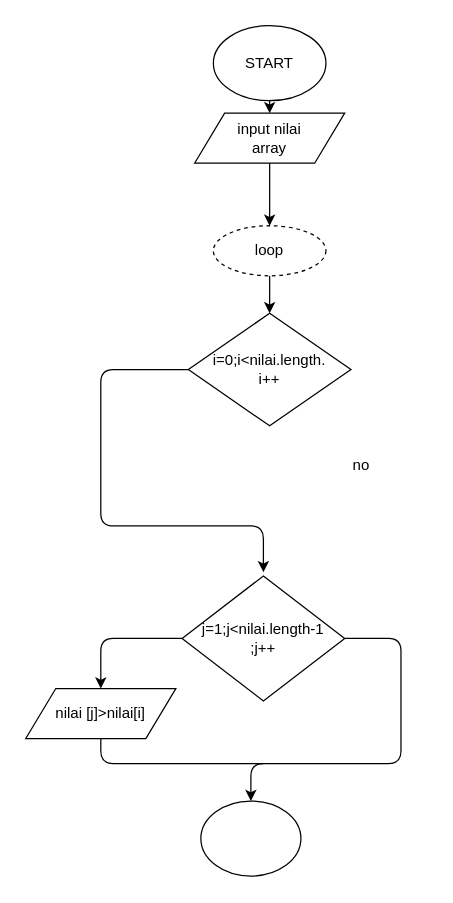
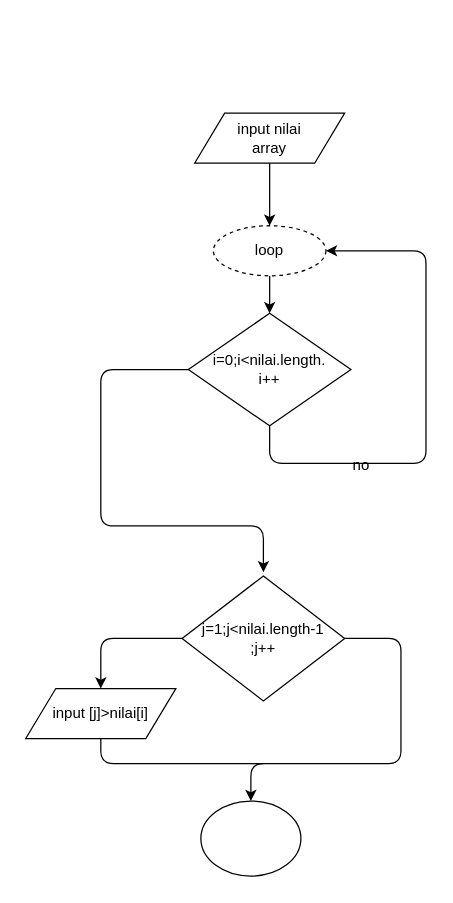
  <mxCell id="0" />
  <mxCell id="1" parent="0" />
- <mxCell id="2" value="START" style="ellipse;whiteSpace=wrap;html=1;" vertex="1" parent="1"><mxGeometry x="170" y="20" width="90" height="60" as="geometry" /></mxCell>
- <mxCell id="3" value="" style="endArrow=classic;html=1;exitX=0.5;exitY=1;exitDx=0;exitDy=0;" edge="1" parent="1" source="2" target="4"><mxGeometry width="50" height="50" relative="1" as="geometry"><mxPoint x="160" y="250" as="sourcePoint" /><mxPoint x="215" y="110" as="targetPoint" /></mxGeometry></mxCell>
  <mxCell id="4" value="input nilai&lt;br&gt;array" style="shape=parallelogram;perimeter=parallelogramPerimeter;whiteSpace=wrap;html=1;" vertex="1" parent="1"><mxGeometry x="155" y="90" width="120" height="40" as="geometry" /></mxCell>
  <mxCell id="5" value="" style="endArrow=classic;html=1;exitX=0.5;exitY=1;exitDx=0;exitDy=0;" edge="1" parent="1" source="4" target="7"><mxGeometry width="50" height="50" relative="1" as="geometry"><mxPoint x="210" y="160" as="sourcePoint" /><mxPoint x="215" y="180" as="targetPoint" /></mxGeometry></mxCell>
  <mxCell id="6" value="" style="edgeStyle=orthogonalEdgeStyle;rounded=0;orthogonalLoop=1;jettySize=auto;html=1;" edge="1" parent="1" source="7"><mxGeometry relative="1" as="geometry"><mxPoint x="215" y="250" as="targetPoint" /></mxGeometry></mxCell>
  <mxCell id="7" value="loop" style="ellipse;whiteSpace=wrap;html=1;dashed=1;" vertex="1" parent="1"><mxGeometry x="170" y="180" width="90" height="40" as="geometry" /></mxCell>
  <mxCell id="8" value="i=0;i&amp;lt;nilai.length.&lt;br&gt;i++" style="rhombus;whiteSpace=wrap;html=1;" vertex="1" parent="1"><mxGeometry x="150" y="250" width="130" height="90" as="geometry" /></mxCell>
+ <mxCell id="9" value="" style="endArrow=classic;html=1;exitX=0.5;exitY=1;exitDx=0;exitDy=0;entryX=1;entryY=0.5;entryDx=0;entryDy=0;" edge="1" parent="1" source="8" target="7"><mxGeometry width="50" height="50" relative="1" as="geometry"><mxPoint x="240" y="370" as="sourcePoint" /><mxPoint x="340" y="180" as="targetPoint" /><Array as="points"><mxPoint x="215" y="370" /><mxPoint x="340" y="370" /><mxPoint x="340" y="200" /></Array></mxGeometry></mxCell>
  <mxCell id="10" value="no" style="text;html=1;align=center;verticalAlign=middle;resizable=0;points=[];autosize=1;" vertex="1" parent="1"><mxGeometry x="273" y="362" width="30" height="20" as="geometry" /></mxCell>
  <mxCell id="11" value="" style="endArrow=classic;html=1;exitX=0;exitY=0.5;exitDx=0;exitDy=0;" edge="1" parent="1" source="8"><mxGeometry width="50" height="50" relative="1" as="geometry"><mxPoint x="60" y="350" as="sourcePoint" /><mxPoint x="210" y="457" as="targetPoint" /><Array as="points"><mxPoint x="80" y="295" /><mxPoint x="80" y="420" /><mxPoint x="210" y="420" /></Array></mxGeometry></mxCell>
  <mxCell id="12" value="j=1;j&amp;lt;nilai.length-1&lt;br&gt;;j++" style="rhombus;whiteSpace=wrap;html=1;" vertex="1" parent="1"><mxGeometry x="145" y="460" width="130" height="100" as="geometry" /></mxCell>
  <mxCell id="13" value="" style="endArrow=classic;html=1;exitX=0;exitY=0.5;exitDx=0;exitDy=0;" edge="1" parent="1" source="12"><mxGeometry width="50" height="50" relative="1" as="geometry"><mxPoint x="10" y="510" as="sourcePoint" /><mxPoint x="80" y="550" as="targetPoint" /><Array as="points"><mxPoint x="80" y="510" /></Array></mxGeometry></mxCell>
  <mxCell id="14" value="" style="endArrow=classic;html=1;exitX=1;exitY=0.5;exitDx=0;exitDy=0;" edge="1" parent="1" source="12" target="17"><mxGeometry width="50" height="50" relative="1" as="geometry"><mxPoint x="293" y="560" as="sourcePoint" /><mxPoint x="200" y="650" as="targetPoint" /><Array as="points"><mxPoint x="320" y="510" /><mxPoint x="320" y="610" /><mxPoint x="200" y="610" /></Array></mxGeometry></mxCell>
- <mxCell id="15" value="nilai [j]&amp;gt;nilai[i]" style="shape=parallelogram;perimeter=parallelogramPerimeter;whiteSpace=wrap;html=1;" vertex="1" parent="1"><mxGeometry x="20" y="550" width="120" height="40" as="geometry" /></mxCell>
+ <mxCell id="15" value="input [j]&amp;gt;nilai[i]" style="shape=parallelogram;perimeter=parallelogramPerimeter;whiteSpace=wrap;html=1;" vertex="1" parent="1"><mxGeometry x="20" y="550" width="120" height="40" as="geometry" /></mxCell>
  <mxCell id="16" value="" style="endArrow=none;html=1;exitX=0.5;exitY=1;exitDx=0;exitDy=0;" edge="1" parent="1" source="15"><mxGeometry width="50" height="50" relative="1" as="geometry"><mxPoint x="80" y="660" as="sourcePoint" /><mxPoint x="210" y="610" as="targetPoint" /><Array as="points"><mxPoint x="80" y="610" /></Array></mxGeometry></mxCell>
  <mxCell id="17" value="" style="ellipse;whiteSpace=wrap;html=1;" vertex="1" parent="1"><mxGeometry x="160" y="640" width="80" height="60" as="geometry" /></mxCell>
